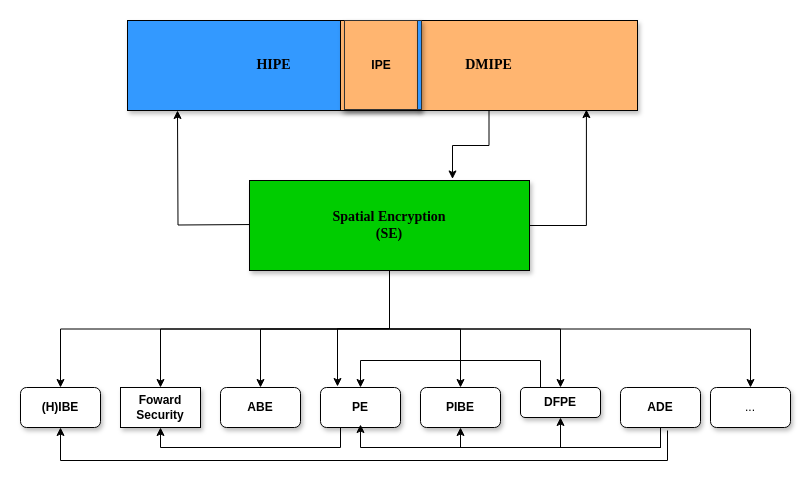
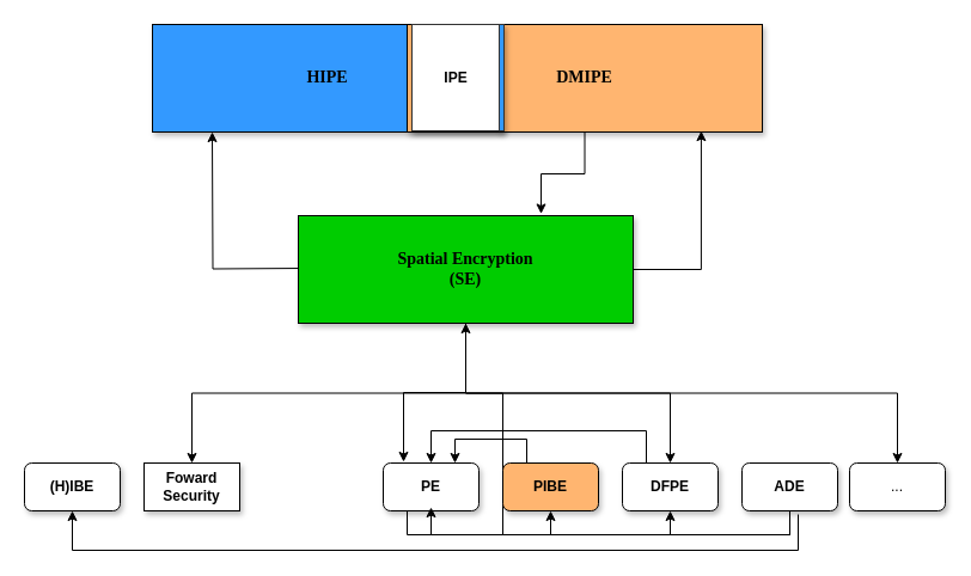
  <mxCell id="0" />
  <mxCell id="1" parent="0" />
- <mxCell id="2" style="edgeStyle=orthogonalEdgeStyle;rounded=0;orthogonalLoop=1;jettySize=auto;html=1;exitX=0.5;exitY=1;exitDx=0;exitDy=0;" parent="1" source="11" target="13" edge="1"><mxGeometry relative="1" as="geometry" /></mxCell>
  <mxCell id="3" style="edgeStyle=orthogonalEdgeStyle;rounded=0;orthogonalLoop=1;jettySize=auto;html=1;exitX=0.5;exitY=1;exitDx=0;exitDy=0;" parent="1" source="11" target="14" edge="1"><mxGeometry relative="1" as="geometry" /></mxCell>
- <mxCell id="4" style="edgeStyle=orthogonalEdgeStyle;rounded=0;orthogonalLoop=1;jettySize=auto;html=1;exitX=0.5;exitY=1;exitDx=0;exitDy=0;entryX=0.5;entryY=0;entryDx=0;entryDy=0;" parent="1" source="11" target="15" edge="1"><mxGeometry relative="1" as="geometry" /></mxCell>
  <mxCell id="5" style="edgeStyle=orthogonalEdgeStyle;rounded=0;orthogonalLoop=1;jettySize=auto;html=1;exitX=0.5;exitY=1;exitDx=0;exitDy=0;" parent="1" source="11" target="26" edge="1"><mxGeometry relative="1" as="geometry" /></mxCell>
  <mxCell id="6" style="edgeStyle=orthogonalEdgeStyle;rounded=0;orthogonalLoop=1;jettySize=auto;html=1;exitX=0.5;exitY=1;exitDx=0;exitDy=0;" parent="1" source="11" target="21" edge="1"><mxGeometry relative="1" as="geometry" /></mxCell>
  <mxCell id="7" style="edgeStyle=orthogonalEdgeStyle;rounded=0;orthogonalLoop=1;jettySize=auto;html=1;exitX=0;exitY=0.5;exitDx=0;exitDy=0;entryX=0.15;entryY=1.011;entryDx=0;entryDy=0;entryPerimeter=0;" parent="1" edge="1"><mxGeometry relative="1" as="geometry"><mxPoint x="255.05" y="224.01" as="sourcePoint" /><mxPoint x="177" y="110" as="targetPoint" /></mxGeometry></mxCell>
  <mxCell id="8" style="edgeStyle=orthogonalEdgeStyle;rounded=0;orthogonalLoop=1;jettySize=auto;html=1;exitX=0.5;exitY=1;exitDx=0;exitDy=0;" parent="1" edge="1"><mxGeometry relative="1" as="geometry"><mxPoint x="389" y="269" as="sourcePoint" /><mxPoint x="337" y="386" as="targetPoint" /><Array as="points"><mxPoint x="389" y="328" /><mxPoint x="337" y="328" /></Array></mxGeometry></mxCell>
- <mxCell id="9" style="edgeStyle=orthogonalEdgeStyle;rounded=0;orthogonalLoop=1;jettySize=auto;html=1;exitX=0.5;exitY=1;exitDx=0;exitDy=0;entryX=0.5;entryY=0;entryDx=0;entryDy=0;" parent="1" source="11" target="19" edge="1"><mxGeometry relative="1" as="geometry" /></mxCell>
  <mxCell id="10" style="edgeStyle=orthogonalEdgeStyle;rounded=0;orthogonalLoop=1;jettySize=auto;html=1;exitX=1;exitY=0.5;exitDx=0;exitDy=0;entryX=0.828;entryY=0.99;entryDx=0;entryDy=0;entryPerimeter=0;" parent="1" source="11" target="28" edge="1"><mxGeometry relative="1" as="geometry" /></mxCell>
  <mxCell id="11" value="&lt;font style=&quot;font-size: 14px&quot;&gt;Spatial Encryption&lt;br&gt;(SE)&lt;/font&gt;" style="whiteSpace=wrap;html=1;rounded=0;shadow=1;comic=0;labelBackgroundColor=none;strokeWidth=1;fontFamily=Verdana;fontSize=12;align=center;fillColor=#00CC00;fontStyle=1" parent="1" vertex="1"><mxGeometry x="249" y="180" width="280" height="90" as="geometry" /></mxCell>
  <mxCell id="12" value="&lt;b&gt;&lt;font style=&quot;font-size: 14px&quot;&gt;HIPE&lt;/font&gt;&lt;/b&gt;" style="whiteSpace=wrap;html=1;rounded=0;shadow=1;comic=0;labelBackgroundColor=none;strokeWidth=1;fontFamily=Verdana;fontSize=12;align=center;fillColor=#3399FF;" parent="1" vertex="1"><mxGeometry x="127" y="20" width="293" height="90" as="geometry" /></mxCell>
  <mxCell id="13" value="&lt;b&gt;(H)IBE&lt;/b&gt;" style="rounded=1;whiteSpace=wrap;html=1;shadow=1;" parent="1" vertex="1"><mxGeometry x="20" y="387" width="80" height="40" as="geometry" /></mxCell>
  <mxCell id="14" value="&lt;b&gt;Foward Security&lt;/b&gt;" style="whiteSpace=wrap;html=1;shadow=1;rounded=0;" parent="1" vertex="1"><mxGeometry x="120" y="387" width="80" height="40" as="geometry" /></mxCell>
- <mxCell id="15" value="&lt;b&gt;ABE&lt;/b&gt;" style="rounded=1;whiteSpace=wrap;html=1;shadow=1;" parent="1" vertex="1"><mxGeometry x="220" y="387" width="80" height="40" as="geometry" /></mxCell>
- <mxCell id="16" style="edgeStyle=orthogonalEdgeStyle;rounded=0;orthogonalLoop=1;jettySize=auto;html=1;exitX=0.25;exitY=1;exitDx=0;exitDy=0;entryX=0.5;entryY=1;entryDx=0;entryDy=0;" parent="1" source="17" target="14" edge="1"><mxGeometry relative="1" as="geometry" /></mxCell>
+ <mxCell id="16" style="edgeStyle=orthogonalEdgeStyle;rounded=0;orthogonalLoop=1;jettySize=auto;html=1;exitX=0.25;exitY=1;exitDx=0;exitDy=0;" parent="1" source="17" target="11" edge="1"><mxGeometry relative="1" as="geometry" /></mxCell>
  <mxCell id="17" value="&lt;b&gt;PE&lt;/b&gt;" style="rounded=1;whiteSpace=wrap;html=1;shadow=1;" parent="1" vertex="1"><mxGeometry x="320" y="387" width="80" height="40" as="geometry" /></mxCell>
- <mxCell id="19" value="&lt;b&gt;PIBE&lt;/b&gt;" style="rounded=1;whiteSpace=wrap;html=1;shadow=1;" parent="1" vertex="1"><mxGeometry x="420" y="387" width="80" height="40" as="geometry" /></mxCell>
+ <mxCell id="18" style="edgeStyle=orthogonalEdgeStyle;rounded=0;orthogonalLoop=1;jettySize=auto;html=1;exitX=0.25;exitY=0;exitDx=0;exitDy=0;entryX=0.75;entryY=0;entryDx=0;entryDy=0;" parent="1" source="19" target="17" edge="1"><mxGeometry relative="1" as="geometry" /></mxCell>
+ <mxCell id="19" value="&lt;b&gt;PIBE&lt;/b&gt;" style="rounded=1;whiteSpace=wrap;html=1;shadow=1;fillColor=#ffb570;" parent="1" vertex="1"><mxGeometry x="420" y="387" width="80" height="40" as="geometry" /></mxCell>
  <mxCell id="20" style="edgeStyle=orthogonalEdgeStyle;rounded=0;orthogonalLoop=1;jettySize=auto;html=1;exitX=0.25;exitY=0;exitDx=0;exitDy=0;entryX=0.5;entryY=0;entryDx=0;entryDy=0;" parent="1" source="21" target="17" edge="1"><mxGeometry relative="1" as="geometry"><Array as="points"><mxPoint x="540" y="360" /><mxPoint x="360" y="360" /></Array></mxGeometry></mxCell>
- <mxCell id="21" value="&lt;b&gt;DFPE&lt;/b&gt;" style="rounded=1;whiteSpace=wrap;html=1;shadow=1;" parent="1" vertex="1"><mxGeometry x="520" y="387" width="80" height="30" as="geometry" /></mxCell>
+ <mxCell id="21" value="&lt;b&gt;DFPE&lt;/b&gt;" style="rounded=1;whiteSpace=wrap;html=1;shadow=1;" parent="1" vertex="1"><mxGeometry x="520" y="387" width="80" height="40" as="geometry" /></mxCell>
  <mxCell id="22" style="edgeStyle=orthogonalEdgeStyle;rounded=0;orthogonalLoop=1;jettySize=auto;html=1;entryX=0.5;entryY=1;entryDx=0;entryDy=0;" parent="1" edge="1"><mxGeometry relative="1" as="geometry"><mxPoint x="665" y="427" as="sourcePoint" /><mxPoint x="360" y="424" as="targetPoint" /><Array as="points"><mxPoint x="660" y="427" /><mxPoint x="660" y="447" /><mxPoint x="360" y="447" /></Array></mxGeometry></mxCell>
  <mxCell id="23" style="edgeStyle=orthogonalEdgeStyle;rounded=0;orthogonalLoop=1;jettySize=auto;html=1;exitX=0.5;exitY=1;exitDx=0;exitDy=0;entryX=0.5;entryY=1;entryDx=0;entryDy=0;" parent="1" source="25" target="19" edge="1"><mxGeometry relative="1" as="geometry" /></mxCell>
  <mxCell id="24" style="edgeStyle=orthogonalEdgeStyle;rounded=0;orthogonalLoop=1;jettySize=auto;html=1;exitX=0.5;exitY=1;exitDx=0;exitDy=0;entryX=0.5;entryY=1;entryDx=0;entryDy=0;" parent="1" source="25" target="21" edge="1"><mxGeometry relative="1" as="geometry" /></mxCell>
  <mxCell id="25" value="&lt;b&gt;ADE&lt;/b&gt;" style="rounded=1;whiteSpace=wrap;html=1;shadow=1;" parent="1" vertex="1"><mxGeometry x="620" y="387" width="80" height="40" as="geometry" /></mxCell>
  <mxCell id="26" value="..." style="rounded=1;whiteSpace=wrap;html=1;shadow=1;" parent="1" vertex="1"><mxGeometry x="710" y="387" width="80" height="40" as="geometry" /></mxCell>
  <mxCell id="27" style="edgeStyle=orthogonalEdgeStyle;rounded=0;orthogonalLoop=1;jettySize=auto;html=1;exitX=0.5;exitY=1;exitDx=0;exitDy=0;entryX=0.725;entryY=-0.017;entryDx=0;entryDy=0;entryPerimeter=0;" parent="1" source="28" target="11" edge="1"><mxGeometry relative="1" as="geometry" /></mxCell>
  <mxCell id="28" value="&lt;b&gt;&lt;font style=&quot;font-size: 14px&quot;&gt;DMIPE&lt;/font&gt;&lt;/b&gt;" style="whiteSpace=wrap;html=1;rounded=0;shadow=1;comic=0;labelBackgroundColor=none;strokeWidth=1;fontFamily=Verdana;fontSize=12;align=center;fillColor=#FFB570;" parent="1" vertex="1"><mxGeometry x="340" y="20" width="297" height="90" as="geometry" /></mxCell>
- <mxCell id="29" value="&lt;b&gt;IPE&lt;/b&gt;" style="rounded=0;whiteSpace=wrap;html=1;shadow=1;strokeColor=#333333;fillColor=#ffb570;" parent="1" vertex="1"><mxGeometry x="344" y="20" width="74" height="89" as="geometry" /></mxCell>
+ <mxCell id="29" value="&lt;b&gt;IPE&lt;/b&gt;" style="rounded=0;whiteSpace=wrap;html=1;shadow=1;strokeColor=#333333;" parent="1" vertex="1"><mxGeometry x="344" y="20" width="74" height="89" as="geometry" /></mxCell>
  <mxCell id="30" value="" style="rounded=0;whiteSpace=wrap;html=1;shadow=1;strokeColor=#333333;fillColor=#3399FF;" parent="1" vertex="1"><mxGeometry x="417" y="20" width="4" height="89" as="geometry" /></mxCell>
  <mxCell id="31" style="edgeStyle=orthogonalEdgeStyle;rounded=0;orthogonalLoop=1;jettySize=auto;html=1;entryX=0.5;entryY=1;entryDx=0;entryDy=0;" parent="1" target="13" edge="1"><mxGeometry relative="1" as="geometry"><mxPoint x="667" y="430" as="sourcePoint" /><mxPoint x="170" y="437" as="targetPoint" /><Array as="points"><mxPoint x="667" y="460" /><mxPoint x="60" y="460" /></Array></mxGeometry></mxCell>
